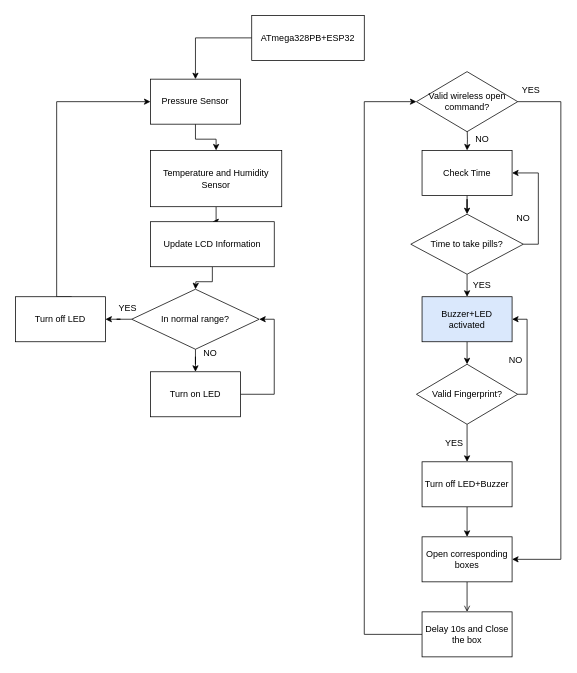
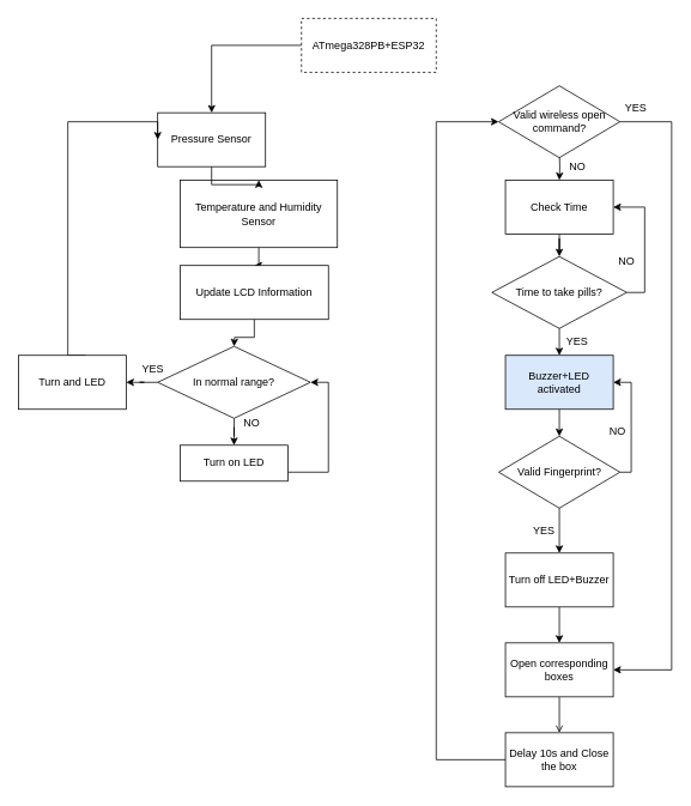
  <mxCell id="0" />
  <mxCell id="1" parent="0" />
  <mxCell id="2" style="edgeStyle=orthogonalEdgeStyle;rounded=0;orthogonalLoop=1;jettySize=auto;html=1;entryX=0.5;entryY=0;entryDx=0;entryDy=0;" parent="1" source="3" target="39" edge="1"><mxGeometry relative="1" as="geometry" /></mxCell>
- <mxCell id="3" value="ATmega328PB+ESP32" style="rounded=0;whiteSpace=wrap;html=1;" parent="1" vertex="1"><mxGeometry x="335" y="20" width="150" height="60" as="geometry" /></mxCell>
+ <mxCell id="3" value="ATmega328PB+ESP32" style="rounded=0;whiteSpace=wrap;html=1;dashed=1;" parent="1" vertex="1"><mxGeometry x="335" y="20" width="150" height="60" as="geometry" /></mxCell>
  <mxCell id="4" value="NO" style="text;html=1;align=center;verticalAlign=middle;whiteSpace=wrap;rounded=0;" parent="1" vertex="1"><mxGeometry x="657" y="465" width="60" height="30" as="geometry" /></mxCell>
  <mxCell id="5" value="" style="edgeStyle=orthogonalEdgeStyle;rounded=0;orthogonalLoop=1;jettySize=auto;html=1;endArrow=open;" parent="1" source="6" target="31" edge="1"><mxGeometry relative="1" as="geometry" /></mxCell>
  <mxCell id="6" value="Open corresponding boxes" style="rounded=0;whiteSpace=wrap;html=1;" parent="1" vertex="1"><mxGeometry x="562" y="715" width="120" height="60" as="geometry" /></mxCell>
  <mxCell id="7" value="" style="edgeStyle=orthogonalEdgeStyle;rounded=0;orthogonalLoop=1;jettySize=auto;html=1;" parent="1" source="8" target="41" edge="1"><mxGeometry relative="1" as="geometry" /></mxCell>
  <mxCell id="8" value="Temperature and Humidity Sensor" style="rounded=0;whiteSpace=wrap;html=1;" parent="1" vertex="1"><mxGeometry x="200" y="200" width="175" height="75" as="geometry" /></mxCell>
  <mxCell id="9" value="" style="edgeStyle=orthogonalEdgeStyle;rounded=0;orthogonalLoop=1;jettySize=auto;html=1;" parent="1" source="11" target="37" edge="1"><mxGeometry relative="1" as="geometry" /></mxCell>
  <mxCell id="10" value="" style="edgeStyle=orthogonalEdgeStyle;rounded=0;orthogonalLoop=1;jettySize=auto;html=1;" parent="1" source="11" target="43" edge="1"><mxGeometry relative="1" as="geometry" /></mxCell>
  <mxCell id="11" value="In normal range?" style="rhombus;whiteSpace=wrap;html=1;" parent="1" vertex="1"><mxGeometry x="175" y="385" width="170" height="80" as="geometry" /></mxCell>
  <mxCell id="12" value="" style="edgeStyle=orthogonalEdgeStyle;rounded=0;orthogonalLoop=1;jettySize=auto;html=1;" parent="1" source="13" target="6" edge="1"><mxGeometry relative="1" as="geometry" /></mxCell>
  <mxCell id="13" value="Turn off LED+Buzzer" style="rounded=0;whiteSpace=wrap;html=1;" parent="1" vertex="1"><mxGeometry x="562" y="615" width="120" height="60" as="geometry" /></mxCell>
  <mxCell id="14" value="NO" style="text;html=1;align=center;verticalAlign=middle;whiteSpace=wrap;rounded=0;" parent="1" vertex="1"><mxGeometry x="250" y="455" width="60" height="30" as="geometry" /></mxCell>
  <mxCell id="15" value="YES" style="text;html=1;align=center;verticalAlign=middle;whiteSpace=wrap;rounded=0;" parent="1" vertex="1"><mxGeometry x="140" y="395" width="60" height="30" as="geometry" /></mxCell>
  <mxCell id="16" value="" style="edgeStyle=orthogonalEdgeStyle;rounded=0;orthogonalLoop=1;jettySize=auto;html=1;" parent="1" target="18" edge="1"><mxGeometry relative="1" as="geometry"><mxPoint x="622" y="165" as="sourcePoint" /></mxGeometry></mxCell>
  <mxCell id="17" value="" style="edgeStyle=orthogonalEdgeStyle;rounded=0;orthogonalLoop=1;jettySize=auto;html=1;" parent="1" source="18" target="24" edge="1"><mxGeometry relative="1" as="geometry" /></mxCell>
  <mxCell id="18" value="Check Time" style="rounded=0;whiteSpace=wrap;html=1;" parent="1" vertex="1"><mxGeometry x="562" y="200" width="120" height="60" as="geometry" /></mxCell>
  <mxCell id="19" value="YES" style="text;html=1;align=center;verticalAlign=middle;whiteSpace=wrap;rounded=0;" parent="1" vertex="1"><mxGeometry x="575" y="575" width="60" height="30" as="geometry" /></mxCell>
  <mxCell id="20" style="edgeStyle=orthogonalEdgeStyle;rounded=0;orthogonalLoop=1;jettySize=auto;html=1;exitX=0.5;exitY=1;exitDx=0;exitDy=0;entryX=0.5;entryY=0;entryDx=0;entryDy=0;" parent="1" source="21" edge="1"><mxGeometry relative="1" as="geometry"><mxPoint x="622" y="485" as="targetPoint" /></mxGeometry></mxCell>
  <mxCell id="21" value="Buzzer+LED activated" style="rounded=0;whiteSpace=wrap;html=1;fillColor=#dae8fc;" parent="1" vertex="1"><mxGeometry x="562" y="395" width="120" height="60" as="geometry" /></mxCell>
  <mxCell id="22" style="edgeStyle=orthogonalEdgeStyle;rounded=0;orthogonalLoop=1;jettySize=auto;html=1;exitX=1;exitY=0.5;exitDx=0;exitDy=0;entryX=1;entryY=0.5;entryDx=0;entryDy=0;" parent="1" source="24" target="18" edge="1"><mxGeometry relative="1" as="geometry" /></mxCell>
  <mxCell id="23" style="edgeStyle=orthogonalEdgeStyle;rounded=0;orthogonalLoop=1;jettySize=auto;html=1;exitX=0.5;exitY=1;exitDx=0;exitDy=0;entryX=0.5;entryY=0;entryDx=0;entryDy=0;" parent="1" source="24" target="21" edge="1"><mxGeometry relative="1" as="geometry" /></mxCell>
  <mxCell id="24" value="Time to take pills?" style="rhombus;whiteSpace=wrap;html=1;" parent="1" vertex="1"><mxGeometry x="547" y="285" width="150" height="80" as="geometry" /></mxCell>
  <mxCell id="25" value="YES" style="text;html=1;align=center;verticalAlign=middle;whiteSpace=wrap;rounded=0;" parent="1" vertex="1"><mxGeometry x="612" y="365" width="60" height="30" as="geometry" /></mxCell>
  <mxCell id="26" value="NO" style="text;html=1;align=center;verticalAlign=middle;whiteSpace=wrap;rounded=0;" parent="1" vertex="1"><mxGeometry x="667" y="275" width="60" height="30" as="geometry" /></mxCell>
  <mxCell id="27" style="edgeStyle=orthogonalEdgeStyle;rounded=0;orthogonalLoop=1;jettySize=auto;html=1;entryX=1;entryY=0.5;entryDx=0;entryDy=0;" parent="1" source="29" target="21" edge="1"><mxGeometry relative="1" as="geometry"><Array as="points"><mxPoint x="702" y="525" /><mxPoint x="702" y="425" /></Array></mxGeometry></mxCell>
  <mxCell id="28" value="" style="edgeStyle=orthogonalEdgeStyle;rounded=0;orthogonalLoop=1;jettySize=auto;html=1;" parent="1" source="29" target="13" edge="1"><mxGeometry relative="1" as="geometry" /></mxCell>
  <mxCell id="29" value="Valid Fingerprint?" style="rhombus;whiteSpace=wrap;html=1;" parent="1" vertex="1"><mxGeometry x="554.5" y="485" width="135" height="80" as="geometry" /></mxCell>
  <mxCell id="30" style="edgeStyle=orthogonalEdgeStyle;rounded=0;orthogonalLoop=1;jettySize=auto;html=1;entryX=0;entryY=0.5;entryDx=0;entryDy=0;" parent="1" source="31" target="33" edge="1"><mxGeometry relative="1" as="geometry"><Array as="points"><mxPoint x="485" y="845" /><mxPoint x="485" y="135" /></Array></mxGeometry></mxCell>
  <mxCell id="31" value="Delay 10s and Close the box" style="rounded=0;whiteSpace=wrap;html=1;" parent="1" vertex="1"><mxGeometry x="562" y="815" width="120" height="60" as="geometry" /></mxCell>
  <mxCell id="32" style="edgeStyle=orthogonalEdgeStyle;rounded=0;orthogonalLoop=1;jettySize=auto;html=1;entryX=1;entryY=0.5;entryDx=0;entryDy=0;" parent="1" source="33" target="6" edge="1"><mxGeometry relative="1" as="geometry"><Array as="points"><mxPoint x="747" y="135" /><mxPoint x="747" y="745" /></Array></mxGeometry></mxCell>
  <mxCell id="33" value="Valid wireless open command?" style="rhombus;whiteSpace=wrap;html=1;" parent="1" vertex="1"><mxGeometry x="554.5" y="95" width="135" height="80" as="geometry" /></mxCell>
  <mxCell id="34" value="NO" style="text;html=1;align=center;verticalAlign=middle;resizable=0;points=[];autosize=1;strokeColor=none;fillColor=none;" parent="1" vertex="1"><mxGeometry x="622" y="170" width="40" height="30" as="geometry" /></mxCell>
  <mxCell id="35" value="YES" style="text;html=1;align=center;verticalAlign=middle;resizable=0;points=[];autosize=1;strokeColor=none;fillColor=none;" parent="1" vertex="1"><mxGeometry x="682" y="105" width="50" height="30" as="geometry" /></mxCell>
  <mxCell id="36" style="edgeStyle=orthogonalEdgeStyle;rounded=0;orthogonalLoop=1;jettySize=auto;html=1;entryX=1;entryY=0.5;entryDx=0;entryDy=0;" parent="1" source="37" target="11" edge="1"><mxGeometry relative="1" as="geometry"><Array as="points"><mxPoint x="365" y="525" /><mxPoint x="365" y="425" /></Array></mxGeometry></mxCell>
- <mxCell id="37" value="Turn on LED" style="rounded=0;whiteSpace=wrap;html=1;" parent="1" vertex="1"><mxGeometry x="200" y="495" width="120" height="60" as="geometry" /></mxCell>
+ <mxCell id="37" value="Turn on LED" style="rounded=0;whiteSpace=wrap;html=1;" parent="1" vertex="1"><mxGeometry x="200" y="495" width="120" height="40" as="geometry" /></mxCell>
  <mxCell id="38" value="" style="edgeStyle=orthogonalEdgeStyle;rounded=0;orthogonalLoop=1;jettySize=auto;html=1;" parent="1" source="39" target="8" edge="1"><mxGeometry relative="1" as="geometry" /></mxCell>
- <mxCell id="39" value="Pressure Sensor" style="rounded=0;whiteSpace=wrap;html=1;" parent="1" vertex="1"><mxGeometry x="200" y="105" width="120" height="60" as="geometry" /></mxCell>
+ <mxCell id="39" value="Pressure Sensor" style="rounded=0;whiteSpace=wrap;html=1;" parent="1" vertex="1"><mxGeometry x="175" y="125" width="120" height="60" as="geometry" /></mxCell>
  <mxCell id="40" value="" style="edgeStyle=orthogonalEdgeStyle;rounded=0;orthogonalLoop=1;jettySize=auto;html=1;" parent="1" source="41" edge="1"><mxGeometry relative="1" as="geometry"><mxPoint x="260" y="385" as="targetPoint" /></mxGeometry></mxCell>
  <mxCell id="41" value="Update LCD Information" style="rounded=0;whiteSpace=wrap;html=1;" parent="1" vertex="1"><mxGeometry x="200" y="295" width="165" height="60" as="geometry" /></mxCell>
  <mxCell id="42" style="edgeStyle=orthogonalEdgeStyle;rounded=0;orthogonalLoop=1;jettySize=auto;html=1;entryX=0;entryY=0.5;entryDx=0;entryDy=0;" parent="1" target="39" edge="1"><mxGeometry relative="1" as="geometry"><mxPoint x="95" y="395" as="sourcePoint" /><Array as="points"><mxPoint x="75" y="395" /><mxPoint x="75" y="135" /></Array></mxGeometry></mxCell>
- <mxCell id="43" value="Turn off LED" style="rounded=0;whiteSpace=wrap;html=1;" parent="1" vertex="1"><mxGeometry x="20" y="395" width="120" height="60" as="geometry" /></mxCell>
+ <mxCell id="43" value="Turn and LED" style="rounded=0;whiteSpace=wrap;html=1;" parent="1" vertex="1"><mxGeometry x="20" y="395" width="120" height="60" as="geometry" /></mxCell>
